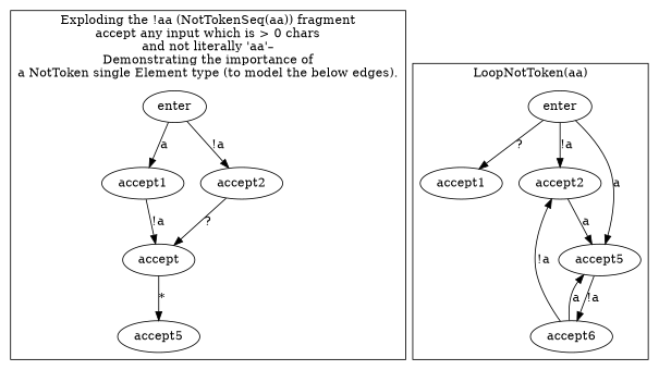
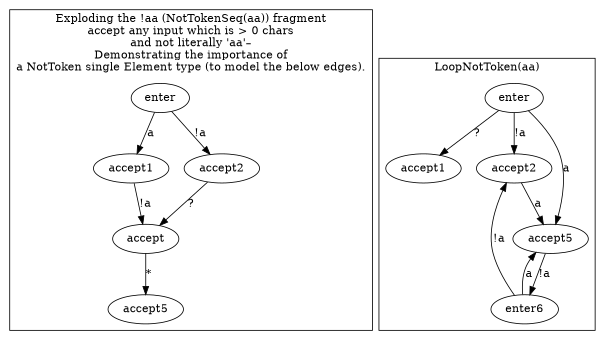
  digraph {
    rankdir=TB
    n1 [label=enter]
    n2 [label=accept1]
    n3 [label=accept2]
    accept
    n5 [label=accept5]
    n6 [label=accept1]
    n7 [label=accept2]
    n8 [label=accept5]
-   n9 [label=accept6]
+   n9 [label=enter6]
    n10 [label=enter]
    subgraph cluster_1 {
      label="Exploding the !aa (NotTokenSeq(aa)) fragment\naccept any input which is > 0 chars\nand not literally 'aa'–\nDemonstrating the importance of\na NotToken single Element type (to model the below edges)."
      n1
      n2
      n3
      accept
      n5
    }
    subgraph cluster_2 {
      label="LoopNotToken(aa)"
      n6
      n7
      n8
      n9
      n10
    }
    n1 -> n2 [label=a]
    n1 -> n3 [label="!a"]
    n2 -> accept [label="!a"]
    n3 -> accept [label="?"]
    accept -> n5 [label="*"]
    n7 -> n8 [label=a]
    n8 -> n9 [label="!a"]
    n9 -> n7 [label="!a"]
    n9 -> n8 [label=a]
    n10 -> n6 [label="?"]
    n10 -> n7 [label="!a"]
    n10 -> n8 [label=a]
  }
